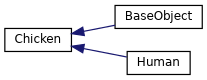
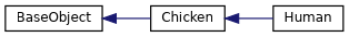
  digraph {
    rankdir=LR
    node [color=black fillcolor=white fontname=Helvetica fontsize=10 shape=record style=filled]
    edge [color=midnightblue dir=back fontname=Helvetica fontsize=10 labelfontname=Helvetica labelfontsize=10 style=solid]
    n1 [height=0.2 label=BaseObject width=0.4]
    n2 [height=0.2 label=Chicken width=0.4]
    n3 [height=0.2 label=Human width=0.4]
-   n2 -> n1
+   n1 -> n2
    n2 -> n3
  }
